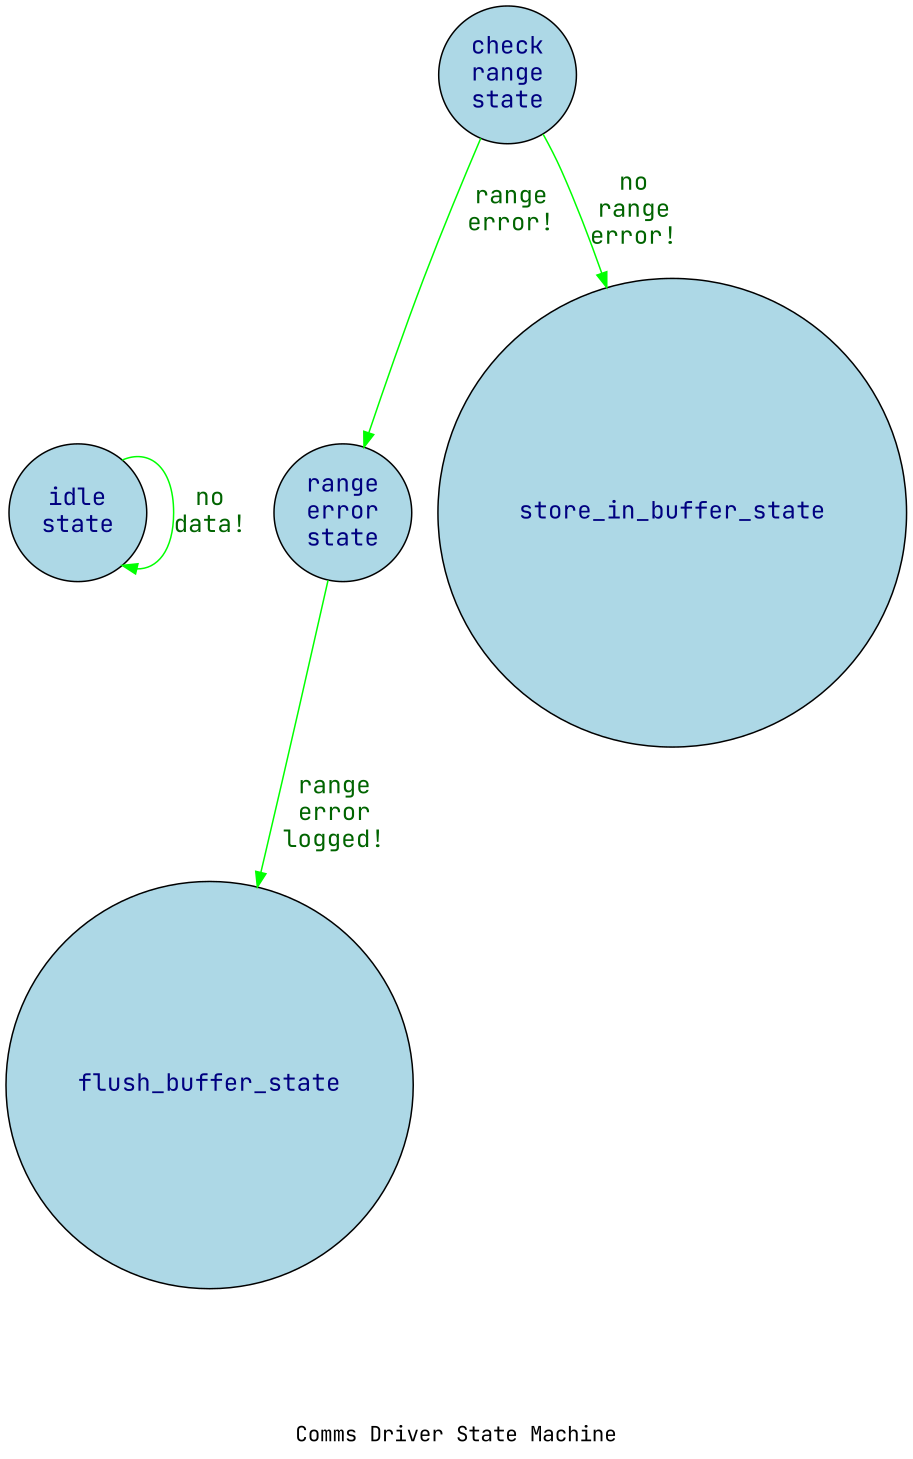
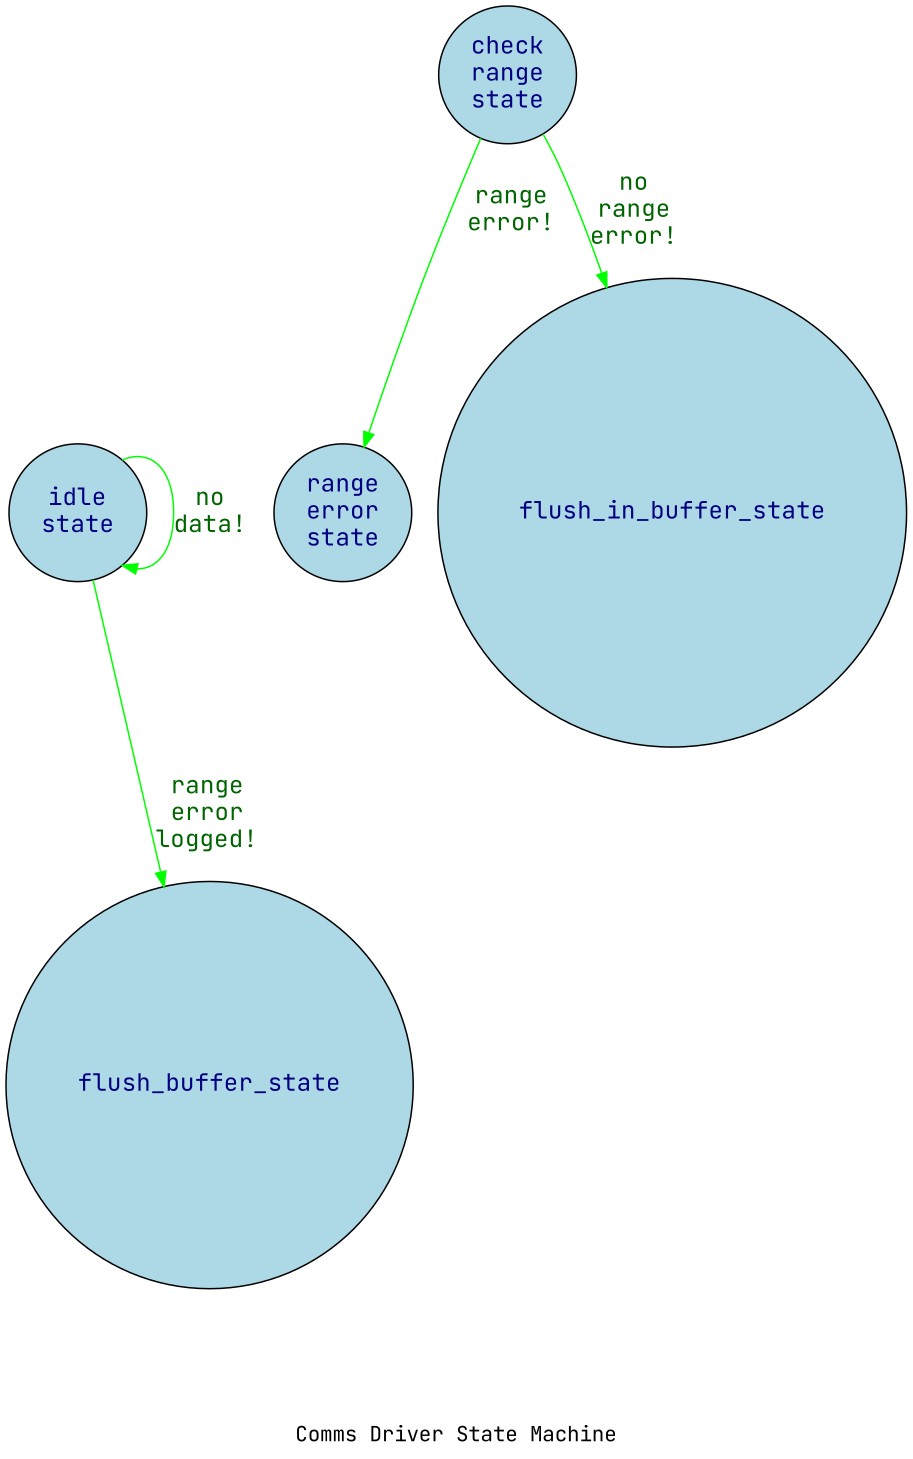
  digraph {
    bgcolor=white
    fontname="JetBrains Mono"
    label="\n\nComms Driver State Machine"
    rankdir=UD
    node [color=black fillcolor=lightblue fontcolor=navyblue fontname="JetBrains Mono" fontsize=16 shape=circle style=filled url="http://google.com"]
    edge [color=green fontcolor=darkgreen fontname="JetBrains Mono" fontsize=16 url="http://google.com"]
    n1 [label="idle\nstate"]
    n2 [label="check\nrange\nstate"]
    n3 [label="range\nerror\nstate"]
-   store_in_buffer_state
+   store_in_buffer_state [label=flush_in_buffer_state]
    flush_buffer_state
    n1 -> n1 [label="no\ndata!"]
    n2 -> n3 [label="range\nerror!"]
    n2 -> store_in_buffer_state [label="no\nrange\nerror!"]
-   n3 -> flush_buffer_state [label="range\nerror\nlogged!"]
+   n1 -> flush_buffer_state [label="range\nerror\nlogged!"]
  }
